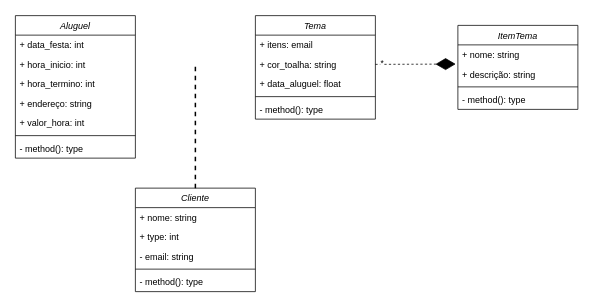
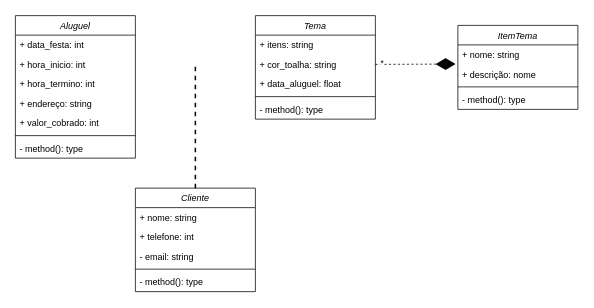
  <mxCell id="0" />
  <mxCell id="1" parent="0" />
  <mxCell id="2" value="Cliente" style="swimlane;fontStyle=2;align=center;verticalAlign=top;childLayout=stackLayout;horizontal=1;startSize=26;horizontalStack=0;resizeParent=1;resizeLast=0;collapsible=1;marginBottom=0;rounded=0;shadow=0;strokeWidth=1;" parent="1" vertex="1"><mxGeometry x="180" y="250" width="160" height="138" as="geometry"><mxRectangle x="230" y="140" width="160" height="26" as="alternateBounds" /></mxGeometry></mxCell>
  <mxCell id="3" value="+ nome: string" style="text;align=left;verticalAlign=top;spacingLeft=4;spacingRight=4;overflow=hidden;rotatable=0;points=[[0,0.5],[1,0.5]];portConstraint=eastwest;" parent="2" vertex="1"><mxGeometry y="26" width="160" height="26" as="geometry" /></mxCell>
- <mxCell id="4" value="+ type: int" style="text;align=left;verticalAlign=top;spacingLeft=4;spacingRight=4;overflow=hidden;rotatable=0;points=[[0,0.5],[1,0.5]];portConstraint=eastwest;rounded=0;shadow=0;html=0;" parent="2" vertex="1"><mxGeometry y="52" width="160" height="26" as="geometry" /></mxCell>
+ <mxCell id="4" value="+ telefone: int" style="text;align=left;verticalAlign=top;spacingLeft=4;spacingRight=4;overflow=hidden;rotatable=0;points=[[0,0.5],[1,0.5]];portConstraint=eastwest;rounded=0;shadow=0;html=0;" parent="2" vertex="1"><mxGeometry y="52" width="160" height="26" as="geometry" /></mxCell>
  <mxCell id="5" value="- email: string" style="text;align=left;verticalAlign=top;spacingLeft=4;spacingRight=4;overflow=hidden;rotatable=0;points=[[0,0.5],[1,0.5]];portConstraint=eastwest;rounded=0;shadow=0;html=0;" parent="2" vertex="1"><mxGeometry y="78" width="160" height="26" as="geometry" /></mxCell>
  <mxCell id="6" value="" style="line;html=1;strokeWidth=1;align=left;verticalAlign=middle;spacingTop=-1;spacingLeft=3;spacingRight=3;rotatable=0;labelPosition=right;points=[];portConstraint=eastwest;" parent="2" vertex="1"><mxGeometry y="104" width="160" height="8" as="geometry" /></mxCell>
  <mxCell id="7" value="- method(): type" style="text;align=left;verticalAlign=top;spacingLeft=4;spacingRight=4;overflow=hidden;rotatable=0;points=[[0,0.5],[1,0.5]];portConstraint=eastwest;" parent="2" vertex="1"><mxGeometry y="112" width="160" height="26" as="geometry" /></mxCell>
  <mxCell id="8" value="Aluguel" style="swimlane;fontStyle=2;align=center;verticalAlign=top;childLayout=stackLayout;horizontal=1;startSize=26;horizontalStack=0;resizeParent=1;resizeLast=0;collapsible=1;marginBottom=0;rounded=0;shadow=0;strokeWidth=1;" parent="1" vertex="1"><mxGeometry x="20" y="20" width="160" height="190" as="geometry"><mxRectangle x="230" y="140" width="160" height="26" as="alternateBounds" /></mxGeometry></mxCell>
  <mxCell id="9" value="+ data_festa: int" style="text;align=left;verticalAlign=top;spacingLeft=4;spacingRight=4;overflow=hidden;rotatable=0;points=[[0,0.5],[1,0.5]];portConstraint=eastwest;" parent="8" vertex="1"><mxGeometry y="26" width="160" height="26" as="geometry" /></mxCell>
  <mxCell id="10" value="+ hora_inicio: int" style="text;align=left;verticalAlign=top;spacingLeft=4;spacingRight=4;overflow=hidden;rotatable=0;points=[[0,0.5],[1,0.5]];portConstraint=eastwest;rounded=0;shadow=0;html=0;" parent="8" vertex="1"><mxGeometry y="52" width="160" height="26" as="geometry" /></mxCell>
  <mxCell id="11" value="+ hora_termino: int" style="text;align=left;verticalAlign=top;spacingLeft=4;spacingRight=4;overflow=hidden;rotatable=0;points=[[0,0.5],[1,0.5]];portConstraint=eastwest;rounded=0;shadow=0;html=0;" parent="8" vertex="1"><mxGeometry y="78" width="160" height="26" as="geometry" /></mxCell>
  <mxCell id="12" value="+ endereço: string" style="text;align=left;verticalAlign=top;spacingLeft=4;spacingRight=4;overflow=hidden;rotatable=0;points=[[0,0.5],[1,0.5]];portConstraint=eastwest;rounded=0;shadow=0;html=0;" parent="8" vertex="1"><mxGeometry y="104" width="160" height="26" as="geometry" /></mxCell>
- <mxCell id="13" value="+ valor_hora: int" style="text;align=left;verticalAlign=top;spacingLeft=4;spacingRight=4;overflow=hidden;rotatable=0;points=[[0,0.5],[1,0.5]];portConstraint=eastwest;rounded=0;shadow=0;html=0;" parent="8" vertex="1"><mxGeometry y="130" width="160" height="26" as="geometry" /></mxCell>
+ <mxCell id="13" value="+ valor_cobrado: int" style="text;align=left;verticalAlign=top;spacingLeft=4;spacingRight=4;overflow=hidden;rotatable=0;points=[[0,0.5],[1,0.5]];portConstraint=eastwest;rounded=0;shadow=0;html=0;" parent="8" vertex="1"><mxGeometry y="130" width="160" height="26" as="geometry" /></mxCell>
  <mxCell id="14" value="" style="line;html=1;strokeWidth=1;align=left;verticalAlign=middle;spacingTop=-1;spacingLeft=3;spacingRight=3;rotatable=0;labelPosition=right;points=[];portConstraint=eastwest;" parent="8" vertex="1"><mxGeometry y="156" width="160" height="8" as="geometry" /></mxCell>
  <mxCell id="15" value="- method(): type" style="text;align=left;verticalAlign=top;spacingLeft=4;spacingRight=4;overflow=hidden;rotatable=0;points=[[0,0.5],[1,0.5]];portConstraint=eastwest;" parent="8" vertex="1"><mxGeometry y="164" width="160" height="26" as="geometry" /></mxCell>
  <mxCell id="16" value="ItemTema" style="swimlane;fontStyle=2;align=center;verticalAlign=top;childLayout=stackLayout;horizontal=1;startSize=26;horizontalStack=0;resizeParent=1;resizeLast=0;collapsible=1;marginBottom=0;rounded=0;shadow=0;strokeWidth=1;" parent="1" vertex="1"><mxGeometry x="610" y="33" width="160" height="112" as="geometry"><mxRectangle x="230" y="140" width="160" height="26" as="alternateBounds" /></mxGeometry></mxCell>
  <mxCell id="17" value="+ nome: string" style="text;align=left;verticalAlign=top;spacingLeft=4;spacingRight=4;overflow=hidden;rotatable=0;points=[[0,0.5],[1,0.5]];portConstraint=eastwest;" parent="16" vertex="1"><mxGeometry y="26" width="160" height="26" as="geometry" /></mxCell>
- <mxCell id="18" value="+ descrição: string" style="text;align=left;verticalAlign=top;spacingLeft=4;spacingRight=4;overflow=hidden;rotatable=0;points=[[0,0.5],[1,0.5]];portConstraint=eastwest;rounded=0;shadow=0;html=0;" parent="16" vertex="1"><mxGeometry y="52" width="160" height="26" as="geometry" /></mxCell>
+ <mxCell id="18" value="+ descrição: nome" style="text;align=left;verticalAlign=top;spacingLeft=4;spacingRight=4;overflow=hidden;rotatable=0;points=[[0,0.5],[1,0.5]];portConstraint=eastwest;rounded=0;shadow=0;html=0;" parent="16" vertex="1"><mxGeometry y="52" width="160" height="26" as="geometry" /></mxCell>
  <mxCell id="19" value="" style="line;html=1;strokeWidth=1;align=left;verticalAlign=middle;spacingTop=-1;spacingLeft=3;spacingRight=3;rotatable=0;labelPosition=right;points=[];portConstraint=eastwest;" parent="16" vertex="1"><mxGeometry y="78" width="160" height="8" as="geometry" /></mxCell>
  <mxCell id="20" value="- method(): type" style="text;align=left;verticalAlign=top;spacingLeft=4;spacingRight=4;overflow=hidden;rotatable=0;points=[[0,0.5],[1,0.5]];portConstraint=eastwest;" parent="16" vertex="1"><mxGeometry y="86" width="160" height="26" as="geometry" /></mxCell>
  <mxCell id="21" value="Tema" style="swimlane;fontStyle=2;align=center;verticalAlign=top;childLayout=stackLayout;horizontal=1;startSize=26;horizontalStack=0;resizeParent=1;resizeLast=0;collapsible=1;marginBottom=0;rounded=0;shadow=0;strokeWidth=1;" parent="1" vertex="1"><mxGeometry x="340" y="20" width="160" height="138" as="geometry"><mxRectangle x="230" y="140" width="160" height="26" as="alternateBounds" /></mxGeometry></mxCell>
- <mxCell id="22" value="+ itens: email" style="text;align=left;verticalAlign=top;spacingLeft=4;spacingRight=4;overflow=hidden;rotatable=0;points=[[0,0.5],[1,0.5]];portConstraint=eastwest;" parent="21" vertex="1"><mxGeometry y="26" width="160" height="26" as="geometry" /></mxCell>
+ <mxCell id="22" value="+ itens: string" style="text;align=left;verticalAlign=top;spacingLeft=4;spacingRight=4;overflow=hidden;rotatable=0;points=[[0,0.5],[1,0.5]];portConstraint=eastwest;" parent="21" vertex="1"><mxGeometry y="26" width="160" height="26" as="geometry" /></mxCell>
  <mxCell id="23" value="+ cor_toalha: string" style="text;align=left;verticalAlign=top;spacingLeft=4;spacingRight=4;overflow=hidden;rotatable=0;points=[[0,0.5],[1,0.5]];portConstraint=eastwest;rounded=0;shadow=0;html=0;" parent="21" vertex="1"><mxGeometry y="52" width="160" height="26" as="geometry" /></mxCell>
  <mxCell id="24" value="+ data_aluguel: float" style="text;align=left;verticalAlign=top;spacingLeft=4;spacingRight=4;overflow=hidden;rotatable=0;points=[[0,0.5],[1,0.5]];portConstraint=eastwest;rounded=0;shadow=0;html=0;" parent="21" vertex="1"><mxGeometry y="78" width="160" height="26" as="geometry" /></mxCell>
  <mxCell id="25" value="" style="line;html=1;strokeWidth=1;align=left;verticalAlign=middle;spacingTop=-1;spacingLeft=3;spacingRight=3;rotatable=0;labelPosition=right;points=[];portConstraint=eastwest;" parent="21" vertex="1"><mxGeometry y="104" width="160" height="8" as="geometry" /></mxCell>
  <mxCell id="26" value="- method(): type" style="text;align=left;verticalAlign=top;spacingLeft=4;spacingRight=4;overflow=hidden;rotatable=0;points=[[0,0.5],[1,0.5]];portConstraint=eastwest;" parent="21" vertex="1"><mxGeometry y="112" width="160" height="26" as="geometry" /></mxCell>
  <mxCell id="27" value="" style="endArrow=diamondThin;endFill=1;endSize=24;html=1;rounded=0;exitX=1;exitY=0.5;exitDx=0;exitDy=0;entryX=-0.018;entryY=-0.016;entryDx=0;entryDy=0;entryPerimeter=0;dashed=1;" parent="1" source="23" target="18" edge="1"><mxGeometry width="160" relative="1" as="geometry"><mxPoint x="330" y="143" as="sourcePoint" /><mxPoint x="379" y="63" as="targetPoint" /></mxGeometry></mxCell>
  <mxCell id="28" value="*" style="edgeLabel;html=1;align=center;verticalAlign=middle;resizable=0;points=[];" parent="27" vertex="1" connectable="0"><mxGeometry x="-0.827" y="1" relative="1" as="geometry"><mxPoint as="offset" /></mxGeometry></mxCell>
  <mxCell id="29" value="" style="endArrow=none;dashed=1;html=1;strokeWidth=2;rounded=0;exitX=0.5;exitY=0;exitDx=0;exitDy=0;" edge="1" parent="1" source="2"><mxGeometry width="50" height="50" relative="1" as="geometry"><mxPoint x="370" y="263" as="sourcePoint" /><mxPoint x="260" y="83" as="targetPoint" /></mxGeometry></mxCell>
